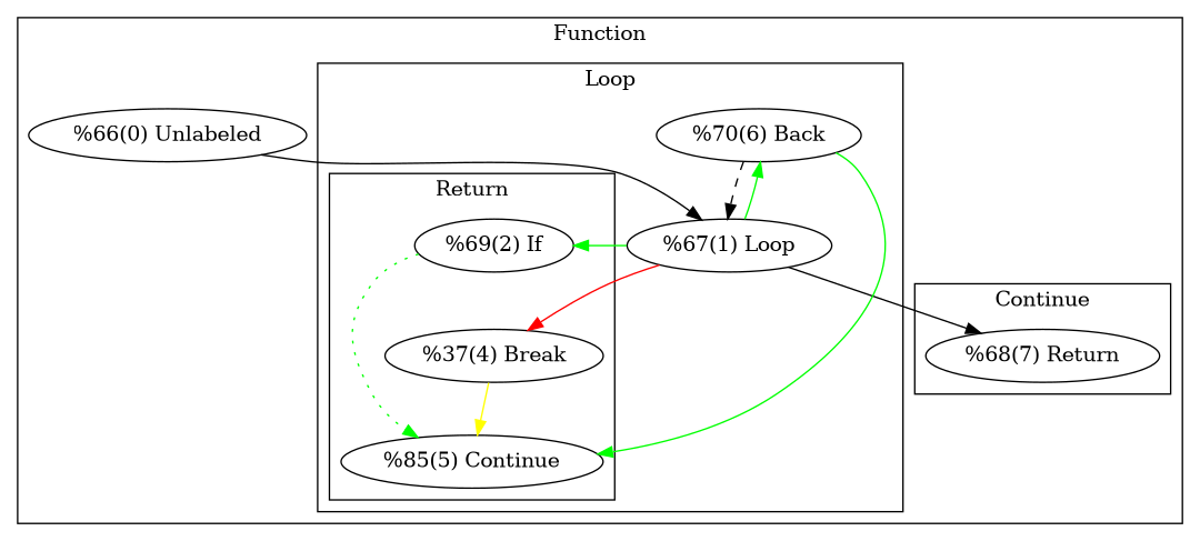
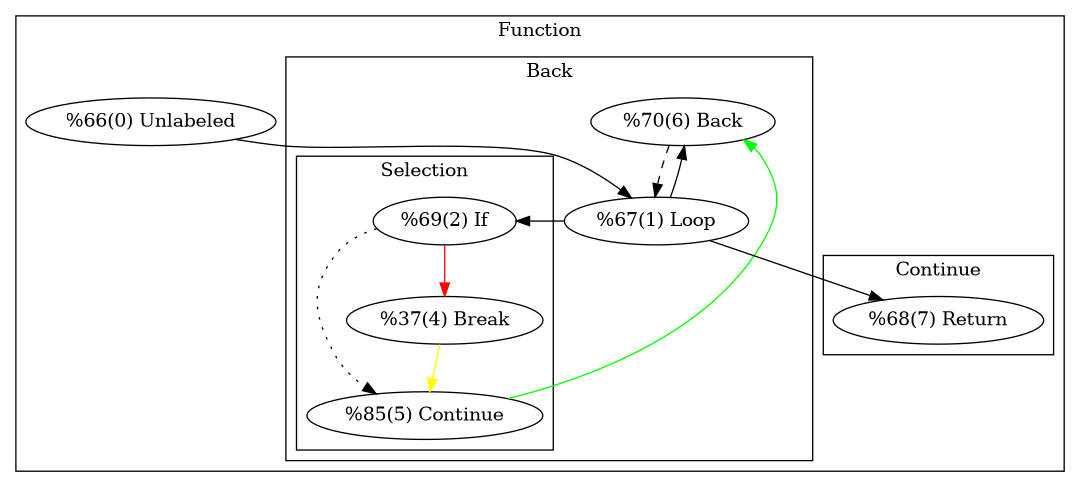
  digraph {
    node [shape=ellipse]
    n1 [label="%69(2) If"]
    n2 [label="%37(4) Break"]
    n3 [label="%85(5) Continue"]
    n4 [label="%67(1) Loop"]
    n5 [label="%70(6) Back"]
    n6 [label="%68(7) Return"]
    n7 [label="%66(0) Unlabeled"]
    subgraph cluster_1 {
      label=Function
      n7
      subgraph cluster_2 {
-       label=Loop
+       label=Back
        n4
        n5
        subgraph cluster_3 {
-         label=Return
+         label=Selection
          n1
          n2
          n3
        }
      }
      subgraph cluster_4 {
        label=Continue
        n6
      }
    }
-   n4 -> n2 [color=red]
-   n1 -> n3 [style=dotted color=green]
+   n1 -> n2 [color=red]
+   n1 -> n3 [style=dotted]
    n2 -> n3 [color=yellow]
-   n5 -> n3 [color=green]
-   n4 -> n1 [color=green]
-   n4 -> n5 [color=green]
+   n3 -> n5 [color=green]
+   n4 -> n1
+   n4 -> n5 [color=black]
    n4 -> n6 [style=solid]
    n5 -> n4 [style=dashed]
    n7 -> n4
  }
